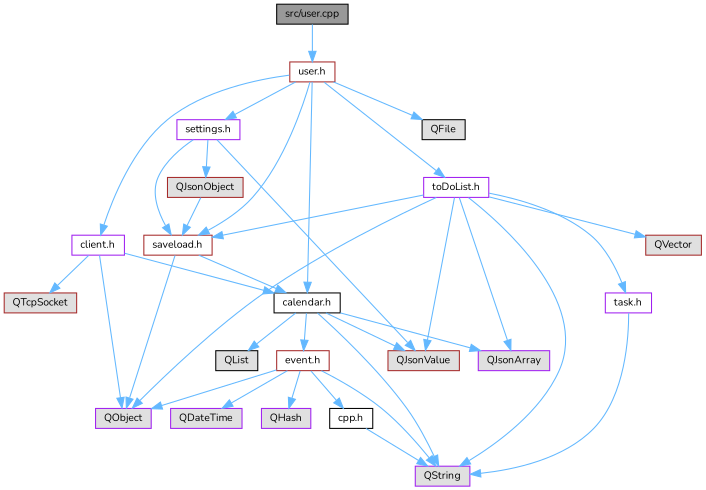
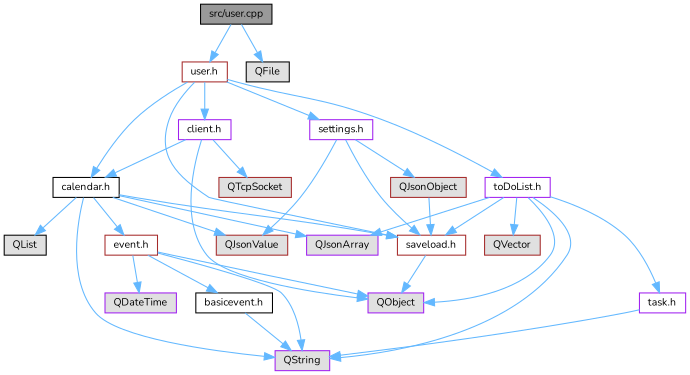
  digraph {
    fontname=Nunito
    node [color=purple fillcolor="#E0E0E0" fontname=Nunito fontsize=10 shape=box style=filled]
    edge [color=steelblue1 fontname=Nunito fontsize=10 labelfontname=Helvetica labelfontsize=10 style=solid]
    n1 [color=black fillcolor=grey60 fontcolor=black height=0.2 label="src/user.cpp" width=0.4]
    n2 [color=brown fillcolor=white height=0.2 label="user.h" width=0.4]
    n3 [color=black fillcolor=white height=0.2 label="calendar.h" width=0.4]
    n4 [color=brown fillcolor=white height=0.2 label="saveload.h" width=0.4]
    n5 [fillcolor=white height=0.2 label="client.h" width=0.4]
    n6 [fillcolor=white height=0.2 label="settings.h" width=0.4]
    n7 [fillcolor=white height=0.2 label="toDoList.h" width=0.4]
    n8 [color=black height=0.2 label=QFile width=0.4]
    n9 [height=0.2 label=QString width=0.4]
    n10 [color=brown height=0.2 label=QJsonValue width=0.4]
    n11 [color=brown fillcolor=white height=0.2 label="event.h" width=0.4]
    n12 [height=0.2 label=QJsonArray width=0.4]
    n13 [color=black height=0.2 label=QList width=0.4]
    n14 [height=0.2 label=QObject width=0.4]
    n15 [color=brown height=0.2 label=QTcpSocket width=0.4]
    n16 [color=brown height=0.2 label=QJsonObject width=0.4]
    n17 [fillcolor=white height=0.2 label="task.h" width=0.4]
    n18 [color=brown height=0.2 label=QVector width=0.4]
    n19 [height=0.2 label=QDateTime width=0.4]
-   n20 [height=0.2 label=QHash width=0.4]
-   n21 [color=black fillcolor=white height=0.2 label="cpp.h" width=0.4]
+   n21 [color=black fillcolor=white height=0.2 label="basicevent.h" width=0.4]
    n1 -> n2
    n2 -> n3
    n2 -> n4
    n2 -> n5
    n2 -> n6
    n2 -> n7
-   n2 -> n8
-   n4 -> n3
+   n1 -> n8
+   n3 -> n4
    n3 -> n9
    n3 -> n10
    n3 -> n11
    n3 -> n12
    n3 -> n13
    n4 -> n14
    n5 -> n3
    n5 -> n14
    n5 -> n15
    n6 -> n4
    n6 -> n10
    n6 -> n16
    n7 -> n4
    n7 -> n9
-   n7 -> n10
    n7 -> n12
    n7 -> n14
    n7 -> n17
    n7 -> n18
    n11 -> n9
    n11 -> n14
    n11 -> n19
-   n11 -> n20
    n11 -> n21
    n16 -> n4
    n17 -> n9
    n21 -> n9
  }
